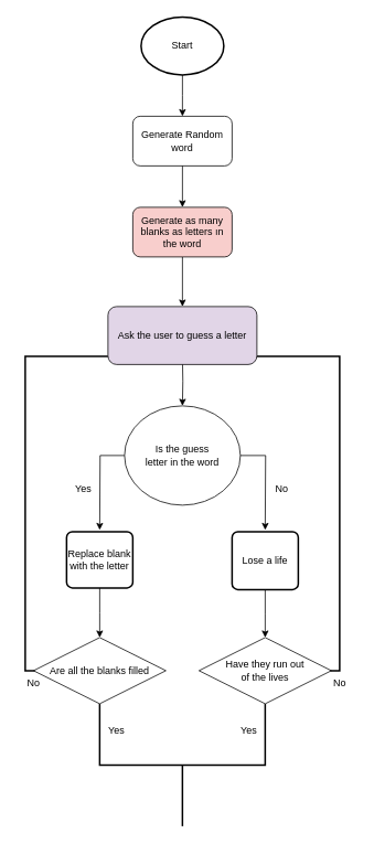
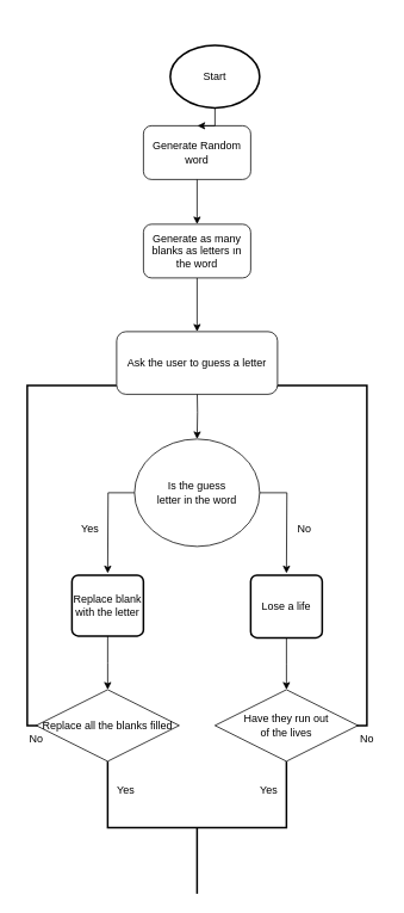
  <mxCell id="0" />
  <mxCell id="1" parent="0" />
  <mxCell id="2" style="edgeStyle=orthogonalEdgeStyle;rounded=0;orthogonalLoop=1;jettySize=auto;html=1;exitX=0.5;exitY=1;exitDx=0;exitDy=0;" edge="1" parent="1"><mxGeometry relative="1" as="geometry"><mxPoint x="220" y="370" as="targetPoint" /><mxPoint x="220" y="310" as="sourcePoint" /></mxGeometry></mxCell>
  <mxCell id="3" value="Generate Random word" style="rounded=1;whiteSpace=wrap;html=1;" vertex="1" parent="1"><mxGeometry x="160" y="140" width="120" height="60" as="geometry" /></mxCell>
  <mxCell id="4" style="edgeStyle=orthogonalEdgeStyle;rounded=0;orthogonalLoop=1;jettySize=auto;html=1;exitX=1;exitY=0.5;exitDx=0;exitDy=0;" edge="1" parent="1" source="6"><mxGeometry relative="1" as="geometry"><mxPoint x="320" y="640" as="targetPoint" /></mxGeometry></mxCell>
  <mxCell id="5" style="edgeStyle=orthogonalEdgeStyle;rounded=0;orthogonalLoop=1;jettySize=auto;html=1;exitX=0;exitY=0.5;exitDx=0;exitDy=0;" edge="1" parent="1" source="6"><mxGeometry relative="1" as="geometry"><mxPoint x="120" y="640" as="targetPoint" /></mxGeometry></mxCell>
  <mxCell id="6" value="Is the guess &lt;br&gt;letter in the word" style="ellipse;whiteSpace=wrap;html=1;" vertex="1" parent="1"><mxGeometry x="150" y="490" width="140" height="120" as="geometry" /></mxCell>
  <mxCell id="7" style="edgeStyle=orthogonalEdgeStyle;rounded=0;orthogonalLoop=1;jettySize=auto;html=1;entryX=0.5;entryY=0;entryDx=0;entryDy=0;" edge="1" parent="1" source="8"><mxGeometry relative="1" as="geometry"><mxPoint x="220" y="140" as="targetPoint" /></mxGeometry></mxCell>
- <mxCell id="8" value="Start" style="strokeWidth=2;html=1;shape=mxgraph.flowchart.start_2;whiteSpace=wrap;" vertex="1" parent="1"><mxGeometry x="170" y="20" width="100" height="70" as="geometry" /></mxCell>
+ <mxCell id="8" value="Start" style="strokeWidth=2;html=1;shape=mxgraph.flowchart.start_2;whiteSpace=wrap;" vertex="1" parent="1"><mxGeometry x="190" y="50" width="100" height="70" as="geometry" /></mxCell>
  <mxCell id="9" value="Yes" style="text;html=1;align=center;verticalAlign=middle;resizable=0;points=[];autosize=1;strokeColor=none;fillColor=none;" vertex="1" parent="1"><mxGeometry x="80" y="575" width="40" height="30" as="geometry" /></mxCell>
  <mxCell id="10" value="No" style="text;html=1;align=center;verticalAlign=middle;resizable=0;points=[];autosize=1;strokeColor=none;fillColor=none;" vertex="1" parent="1"><mxGeometry x="320" y="575" width="40" height="30" as="geometry" /></mxCell>
  <mxCell id="11" style="edgeStyle=orthogonalEdgeStyle;rounded=0;orthogonalLoop=1;jettySize=auto;html=1;entryX=0.5;entryY=0;entryDx=0;entryDy=0;" edge="1" parent="1" target="6"><mxGeometry relative="1" as="geometry"><mxPoint x="220" y="430" as="sourcePoint" /></mxGeometry></mxCell>
  <mxCell id="12" style="edgeStyle=orthogonalEdgeStyle;rounded=0;orthogonalLoop=1;jettySize=auto;html=1;" edge="1" parent="1" source="13"><mxGeometry relative="1" as="geometry"><mxPoint x="120" y="770" as="targetPoint" /></mxGeometry></mxCell>
  <mxCell id="13" value="Replace blank with the letter" style="rounded=1;whiteSpace=wrap;html=1;absoluteArcSize=1;arcSize=14;strokeWidth=2;" vertex="1" parent="1"><mxGeometry x="80" y="642" width="80" height="68" as="geometry" /></mxCell>
  <mxCell id="14" style="edgeStyle=orthogonalEdgeStyle;rounded=0;orthogonalLoop=1;jettySize=auto;html=1;" edge="1" parent="1" source="15"><mxGeometry relative="1" as="geometry"><mxPoint x="320" y="770" as="targetPoint" /></mxGeometry></mxCell>
  <mxCell id="15" value="Lose a life" style="rounded=1;whiteSpace=wrap;html=1;absoluteArcSize=1;arcSize=14;strokeWidth=2;" vertex="1" parent="1"><mxGeometry x="280" y="642" width="80" height="70" as="geometry" /></mxCell>
- <mxCell id="16" value="Generate as many blanks as letters ın the word" style="rounded=1;whiteSpace=wrap;html=1;fillColor=#f8cecc;" vertex="1" parent="1"><mxGeometry x="160" y="250" width="120" height="60" as="geometry" /></mxCell>
+ <mxCell id="16" value="Generate as many blanks as letters ın the word" style="rounded=1;whiteSpace=wrap;html=1;" vertex="1" parent="1"><mxGeometry x="160" y="250" width="120" height="60" as="geometry" /></mxCell>
  <mxCell id="17" style="edgeStyle=orthogonalEdgeStyle;rounded=0;orthogonalLoop=1;jettySize=auto;html=1;entryX=0.5;entryY=0;entryDx=0;entryDy=0;" edge="1" parent="1"><mxGeometry relative="1" as="geometry"><mxPoint x="220" y="200" as="sourcePoint" /><mxPoint x="220" y="250" as="targetPoint" /></mxGeometry></mxCell>
  <mxCell id="18" value="" style="strokeWidth=2;html=1;shape=mxgraph.flowchart.annotation_1;align=left;pointerEvents=1;" vertex="1" parent="1"><mxGeometry x="30" y="430" width="100" height="380" as="geometry" /></mxCell>
  <mxCell id="19" value="" style="strokeWidth=2;html=1;shape=mxgraph.flowchart.annotation_2;align=left;labelPosition=right;pointerEvents=1;direction=north;" vertex="1" parent="1"><mxGeometry x="120" y="850" width="200" height="148" as="geometry" /></mxCell>
- <mxCell id="20" value="Ask the user to guess a letter" style="rounded=1;whiteSpace=wrap;html=1;fillColor=#e1d5e7;" vertex="1" parent="1"><mxGeometry x="130" y="370" width="180" height="70" as="geometry" /></mxCell>
+ <mxCell id="20" value="Ask the user to guess a letter" style="rounded=1;whiteSpace=wrap;html=1;" vertex="1" parent="1"><mxGeometry x="130" y="370" width="180" height="70" as="geometry" /></mxCell>
  <mxCell id="21" value="" style="strokeWidth=2;html=1;shape=mxgraph.flowchart.annotation_1;align=left;pointerEvents=1;direction=west;" vertex="1" parent="1"><mxGeometry x="310" y="430" width="100" height="380" as="geometry" /></mxCell>
  <mxCell id="22" value="Yes" style="text;html=1;align=center;verticalAlign=middle;resizable=0;points=[];autosize=1;strokeColor=none;fillColor=none;" vertex="1" parent="1"><mxGeometry x="120" y="868" width="40" height="30" as="geometry" /></mxCell>
  <mxCell id="23" value="Yes" style="text;html=1;align=center;verticalAlign=middle;resizable=0;points=[];autosize=1;strokeColor=none;fillColor=none;" vertex="1" parent="1"><mxGeometry x="280" y="868" width="40" height="30" as="geometry" /></mxCell>
  <mxCell id="24" value="No" style="text;html=1;align=center;verticalAlign=middle;resizable=0;points=[];autosize=1;strokeColor=none;fillColor=none;" vertex="1" parent="1"><mxGeometry x="20" y="810" width="40" height="30" as="geometry" /></mxCell>
  <mxCell id="25" value="No" style="text;html=1;align=center;verticalAlign=middle;resizable=0;points=[];autosize=1;strokeColor=none;fillColor=none;" vertex="1" parent="1"><mxGeometry x="390" y="810" width="40" height="30" as="geometry" /></mxCell>
- <mxCell id="26" value="Are all the blanks filled" style="rhombus;whiteSpace=wrap;html=1;" vertex="1" parent="1"><mxGeometry x="40" y="770" width="160" height="80" as="geometry" /></mxCell>
+ <mxCell id="26" value="Replace all the blanks filled" style="rhombus;whiteSpace=wrap;html=1;" vertex="1" parent="1"><mxGeometry x="40" y="770" width="160" height="80" as="geometry" /></mxCell>
  <mxCell id="27" value="Have they run out &lt;br&gt;of the lives" style="rhombus;whiteSpace=wrap;html=1;" vertex="1" parent="1"><mxGeometry x="240" y="770" width="160" height="80" as="geometry" /></mxCell>
